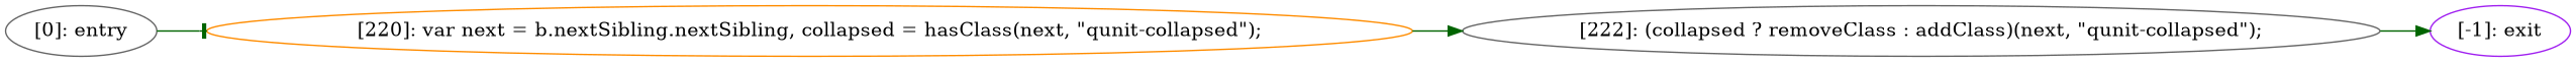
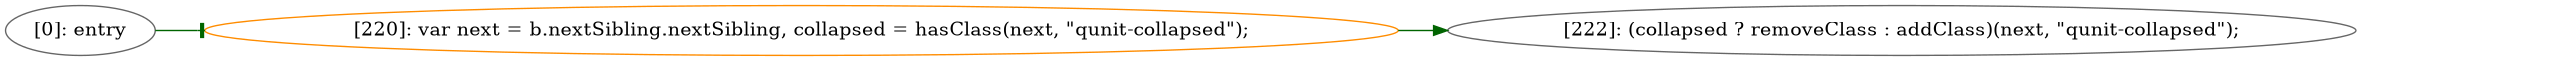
  digraph {
    rankdir=LR
    node [color=gray40]
    edge [color=darkgreen arrowhead=normal]
    n1 [label="[220]: var next = b.nextSibling.nextSibling, collapsed = hasClass(next, \"qunit-collapsed\");\n" color=darkorange]
    n2 [label="[222]: (collapsed ? removeClass : addClass)(next, \"qunit-collapsed\");\n"]
-   n3 [label="[-1]: exit" color=purple]
    n4 [label="[0]: entry"]
    n1 -> n2
-   n2 -> n3
    n4 -> n1 [arrowhead=tee]
  }
